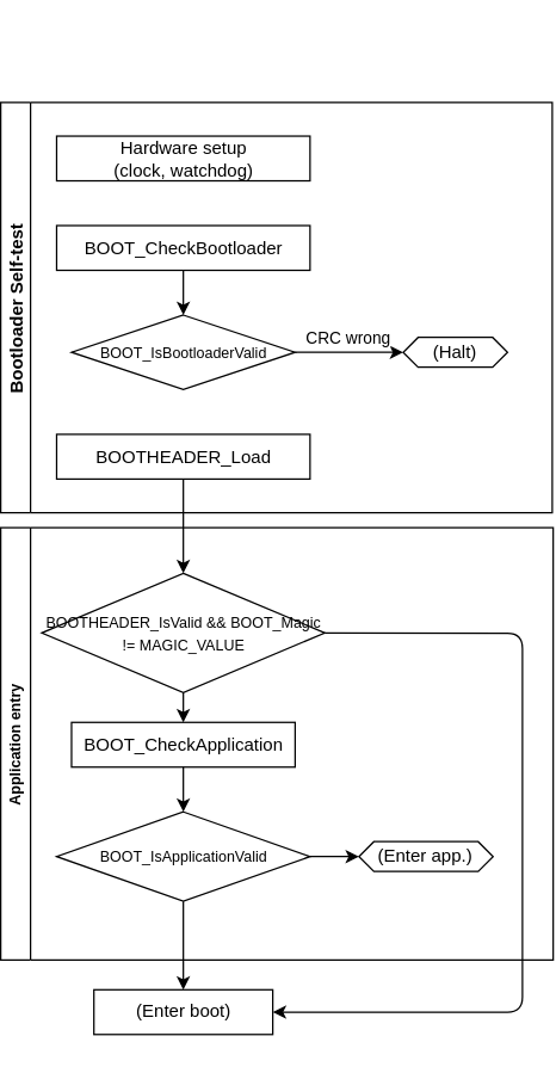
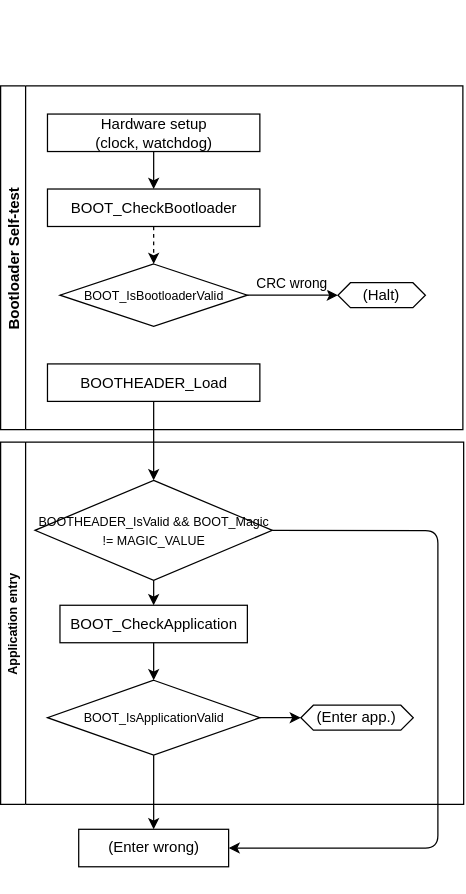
  <mxCell id="0" />
  <mxCell id="1" parent="0" />
  <mxCell id="2" value="Bootloader Self-test" style="swimlane;startSize=20;rotation=-90;" parent="1" vertex="1"><mxGeometry x="40.5" y="20.5" width="275" height="370" as="geometry" /></mxCell>
  <mxCell id="3" value="&lt;font style=&quot;font-size: 10px;&quot;&gt;BOOT_IsBootloaderValid&lt;/font&gt;" style="rhombus;whiteSpace=wrap;html=1;" parent="2" vertex="1"><mxGeometry y="190" width="150" height="50" as="geometry" /></mxCell>
  <mxCell id="4" value="BOOTHEADER_Load" style="rounded=0;whiteSpace=wrap;html=1;" parent="2" vertex="1"><mxGeometry x="-10" y="270" width="170" height="30" as="geometry" /></mxCell>
  <mxCell id="5" value="(Halt)" style="shape=hexagon;perimeter=hexagonPerimeter2;whiteSpace=wrap;html=1;fixedSize=1;size=10;" parent="2" vertex="1"><mxGeometry x="222.5" y="205" width="70" height="20" as="geometry" /></mxCell>
  <mxCell id="6" style="edgeStyle=none;html=1;exitX=1;exitY=0.5;exitDx=0;exitDy=0;entryX=0;entryY=0.5;entryDx=0;entryDy=0;" parent="2" source="3" target="5" edge="1"><mxGeometry relative="1" as="geometry" /></mxCell>
  <mxCell id="7" value="CRC wrong" style="edgeLabel;html=1;align=center;verticalAlign=middle;resizable=0;points=[];" parent="6" vertex="1" connectable="0"><mxGeometry x="0.297" relative="1" as="geometry"><mxPoint x="-12" y="-10" as="offset" /></mxGeometry></mxCell>
  <mxCell id="8" value="BOOT_CheckBootloader" style="rounded=0;whiteSpace=wrap;html=1;" parent="2" vertex="1"><mxGeometry x="-10" y="130" width="170" height="30" as="geometry" /></mxCell>
- <mxCell id="9" style="edgeStyle=none;html=1;exitX=0.5;exitY=1;exitDx=0;exitDy=0;entryX=0.5;entryY=0;entryDx=0;entryDy=0;" parent="2" source="8" target="3" edge="1"><mxGeometry relative="1" as="geometry" /></mxCell>
+ <mxCell id="9" style="edgeStyle=none;html=1;exitX=0.5;exitY=1;exitDx=0;exitDy=0;entryX=0.5;entryY=0;entryDx=0;entryDy=0;dashed=1;" parent="2" source="8" target="3" edge="1"><mxGeometry relative="1" as="geometry" /></mxCell>
  <mxCell id="10" value="Hardware setup&lt;br&gt;(clock, watchdog)" style="rounded=0;whiteSpace=wrap;html=1;" parent="2" vertex="1"><mxGeometry x="-10" y="70" width="170" height="30" as="geometry" /></mxCell>
+ <mxCell id="11" style="edgeStyle=none;html=1;exitX=0.5;exitY=1;exitDx=0;exitDy=0;entryX=0.5;entryY=0;entryDx=0;entryDy=0;" parent="2" source="10" target="8" edge="1"><mxGeometry relative="1" as="geometry" /></mxCell>
  <mxCell id="12" value="Application entry" style="swimlane;fontSize=10;rotation=-90;startSize=20;" vertex="1" parent="1"><mxGeometry x="33.32" y="312.68" width="290" height="370.63" as="geometry" /></mxCell>
  <mxCell id="13" value="(Enter app.)" style="shape=hexagon;perimeter=hexagonPerimeter2;whiteSpace=wrap;html=1;fixedSize=1;size=10;" vertex="1" parent="12"><mxGeometry x="200" y="251" width="90" height="20" as="geometry" /></mxCell>
  <mxCell id="14" value="BOOT_CheckApplication" style="rounded=0;whiteSpace=wrap;html=1;" vertex="1" parent="12"><mxGeometry x="7.18" y="171" width="150" height="30" as="geometry" /></mxCell>
  <mxCell id="15" value="&lt;font style=&quot;font-size: 10px;&quot;&gt;BOOTHEADER_IsValid &amp;amp;&amp;amp; BOOT_Magic != MAGIC_VALUE&lt;/font&gt;" style="rhombus;whiteSpace=wrap;html=1;" parent="12" vertex="1"><mxGeometry x="-12.82" y="71" width="190" height="80" as="geometry" /></mxCell>
  <mxCell id="16" style="edgeStyle=none;html=1;exitX=0.5;exitY=1;exitDx=0;exitDy=0;entryX=0.5;entryY=0;entryDx=0;entryDy=0;fontSize=10;" edge="1" parent="12" source="15" target="14"><mxGeometry relative="1" as="geometry" /></mxCell>
  <mxCell id="17" style="edgeStyle=none;html=1;exitX=1;exitY=0.5;exitDx=0;exitDy=0;entryX=0;entryY=0.5;entryDx=0;entryDy=0;fontSize=10;" edge="1" parent="12" source="18" target="13"><mxGeometry relative="1" as="geometry" /></mxCell>
  <mxCell id="18" value="&lt;font style=&quot;font-size: 10px;&quot;&gt;BOOT_IsApplicationValid&lt;/font&gt;" style="rhombus;whiteSpace=wrap;html=1;" parent="12" vertex="1"><mxGeometry x="-2.82" y="231" width="170" height="60" as="geometry" /></mxCell>
  <mxCell id="19" style="edgeStyle=none;html=1;exitX=0.5;exitY=1;exitDx=0;exitDy=0;entryX=0.5;entryY=0;entryDx=0;entryDy=0;fontSize=10;" edge="1" parent="12" source="14" target="18"><mxGeometry relative="1" as="geometry" /></mxCell>
- <mxCell id="20" value="(Enter boot)" style="rounded=0;whiteSpace=wrap;html=1;" vertex="1" parent="1"><mxGeometry x="55.5" y="663" width="120" height="30" as="geometry" /></mxCell>
+ <mxCell id="20" value="(Enter wrong)" style="rounded=0;whiteSpace=wrap;html=1;" vertex="1" parent="1"><mxGeometry x="55.5" y="663" width="120" height="30" as="geometry" /></mxCell>
  <mxCell id="21" style="edgeStyle=none;html=1;exitX=0.5;exitY=1;exitDx=0;exitDy=0;entryX=0.5;entryY=0;entryDx=0;entryDy=0;" edge="1" parent="1" source="4" target="15"><mxGeometry relative="1" as="geometry" /></mxCell>
  <mxCell id="22" style="edgeStyle=none;html=1;exitX=0.5;exitY=1;exitDx=0;exitDy=0;entryX=0.5;entryY=0;entryDx=0;entryDy=0;fontSize=10;" edge="1" parent="1" source="18" target="20"><mxGeometry relative="1" as="geometry" /></mxCell>
  <mxCell id="23" style="edgeStyle=none;html=1;exitX=1;exitY=0.5;exitDx=0;exitDy=0;entryX=1;entryY=0.5;entryDx=0;entryDy=0;fontSize=10;" edge="1" parent="1" source="15" target="20"><mxGeometry relative="1" as="geometry"><Array as="points"><mxPoint x="343" y="424" /><mxPoint x="343" y="678" /></Array></mxGeometry></mxCell>
